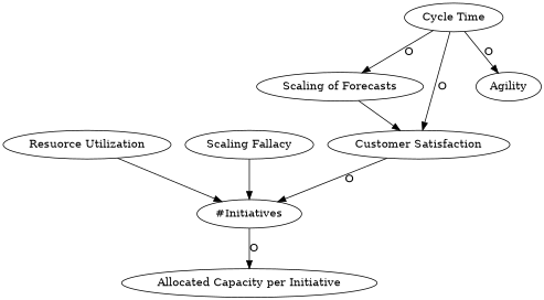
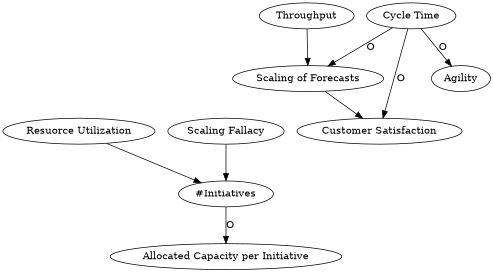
  digraph {
    rankdir=TB
    n1 [label="Resuorce Utilization"]
    n2 [label="#Initiatives"]
    n3 [label="Allocated Capacity per Initiative"]
    n4 [label="Scaling Fallacy"]
+   n5 [label=Throughput]
    n6 [label="Scaling of Forecasts"]
    n7 [label="Cycle Time"]
    n8 [label="Customer Satisfaction"]
    n9 [label=Agility]
    n1 -> n2
    n2 -> n3 [label=O]
    n4 -> n2
+   n5 -> n6
    n6 -> n8
    n7 -> n6 [label=O]
    n7 -> n8 [label=O]
    n7 -> n9 [label=O]
-   n8 -> n2 [label=O]
  }
